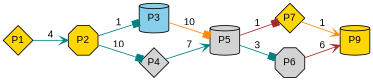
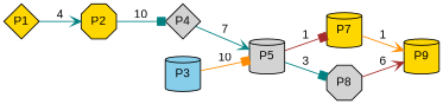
  digraph {
    rankdir=LR
    splines=true
    node [fillcolor=gold fixedsize=true fontcolor=black fontname=arial fontsize=12 margin=0 shape=diamond style=filled]
    edge [arrowhead=box color=teal fontcolor=black fontname=arial fontsize=12 margin=0]
    n1 [label=P1 width=0.5]
    n2 [label=P2 shape=octagon width=0.5]
    n3 [fillcolor=skyblue label=P3 shape=cylinder width=0.5]
    n4 [fillcolor=lightgrey label=P4 width=0.5]
    n5 [fillcolor=lightgrey label=P5 shape=cylinder width=0.5]
-   n6 [label=P7 width=0.5]
-   n7 [fillcolor=lightgrey label=P6 shape=octagon width=0.5]
+   n6 [label=P7 shape=cylinder width=0.5]
+   n7 [fillcolor=lightgrey label=P8 shape=octagon width=0.5]
    n8 [label=P9 shape=cylinder width=0.5]
    subgraph sub_1 {
      rank=same
      n1
    }
    subgraph sub_2 {
      rank=same
      n2
    }
    subgraph sub_3 {
      rank=same
      n3
      n4
    }
    subgraph sub_4 {
      rank=same
      n5
    }
    subgraph sub_5 {
      rank=same
      n6
      n7
    }
    subgraph sub_6 {
      rank=same
      n8
    }
    n1 -> n2 [arrowhead=vee label=4]
-   n2 -> n3 [label=1]
    n2 -> n4 [label=10]
    n3 -> n5 [color=darkorange label=10]
    n4 -> n5 [arrowhead=vee label=7]
    n5 -> n6 [color=brown label=1]
    n5 -> n7 [label=3]
    n6 -> n8 [arrowhead=vee color=darkorange label=1]
    n7 -> n8 [arrowhead=vee color=brown label=6]
  }
